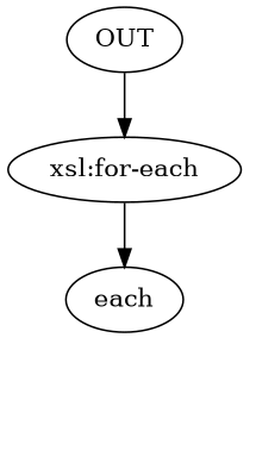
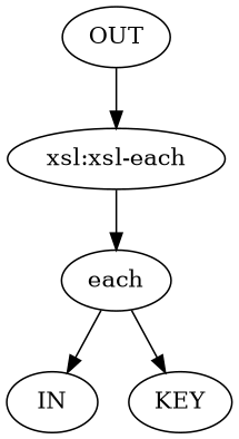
  digraph {
    compound=true
-   n1 [label="xsl:for-each"]
+   n1 [label="xsl:xsl-each"]
    n2 [label=each]
+   n3 [label=IN]
+   n4 [label=KEY]
    n5 [label=OUT]
    n1 -> n2
+   n2 -> n3
+   n2 -> n4
    n5 -> n1
  }
